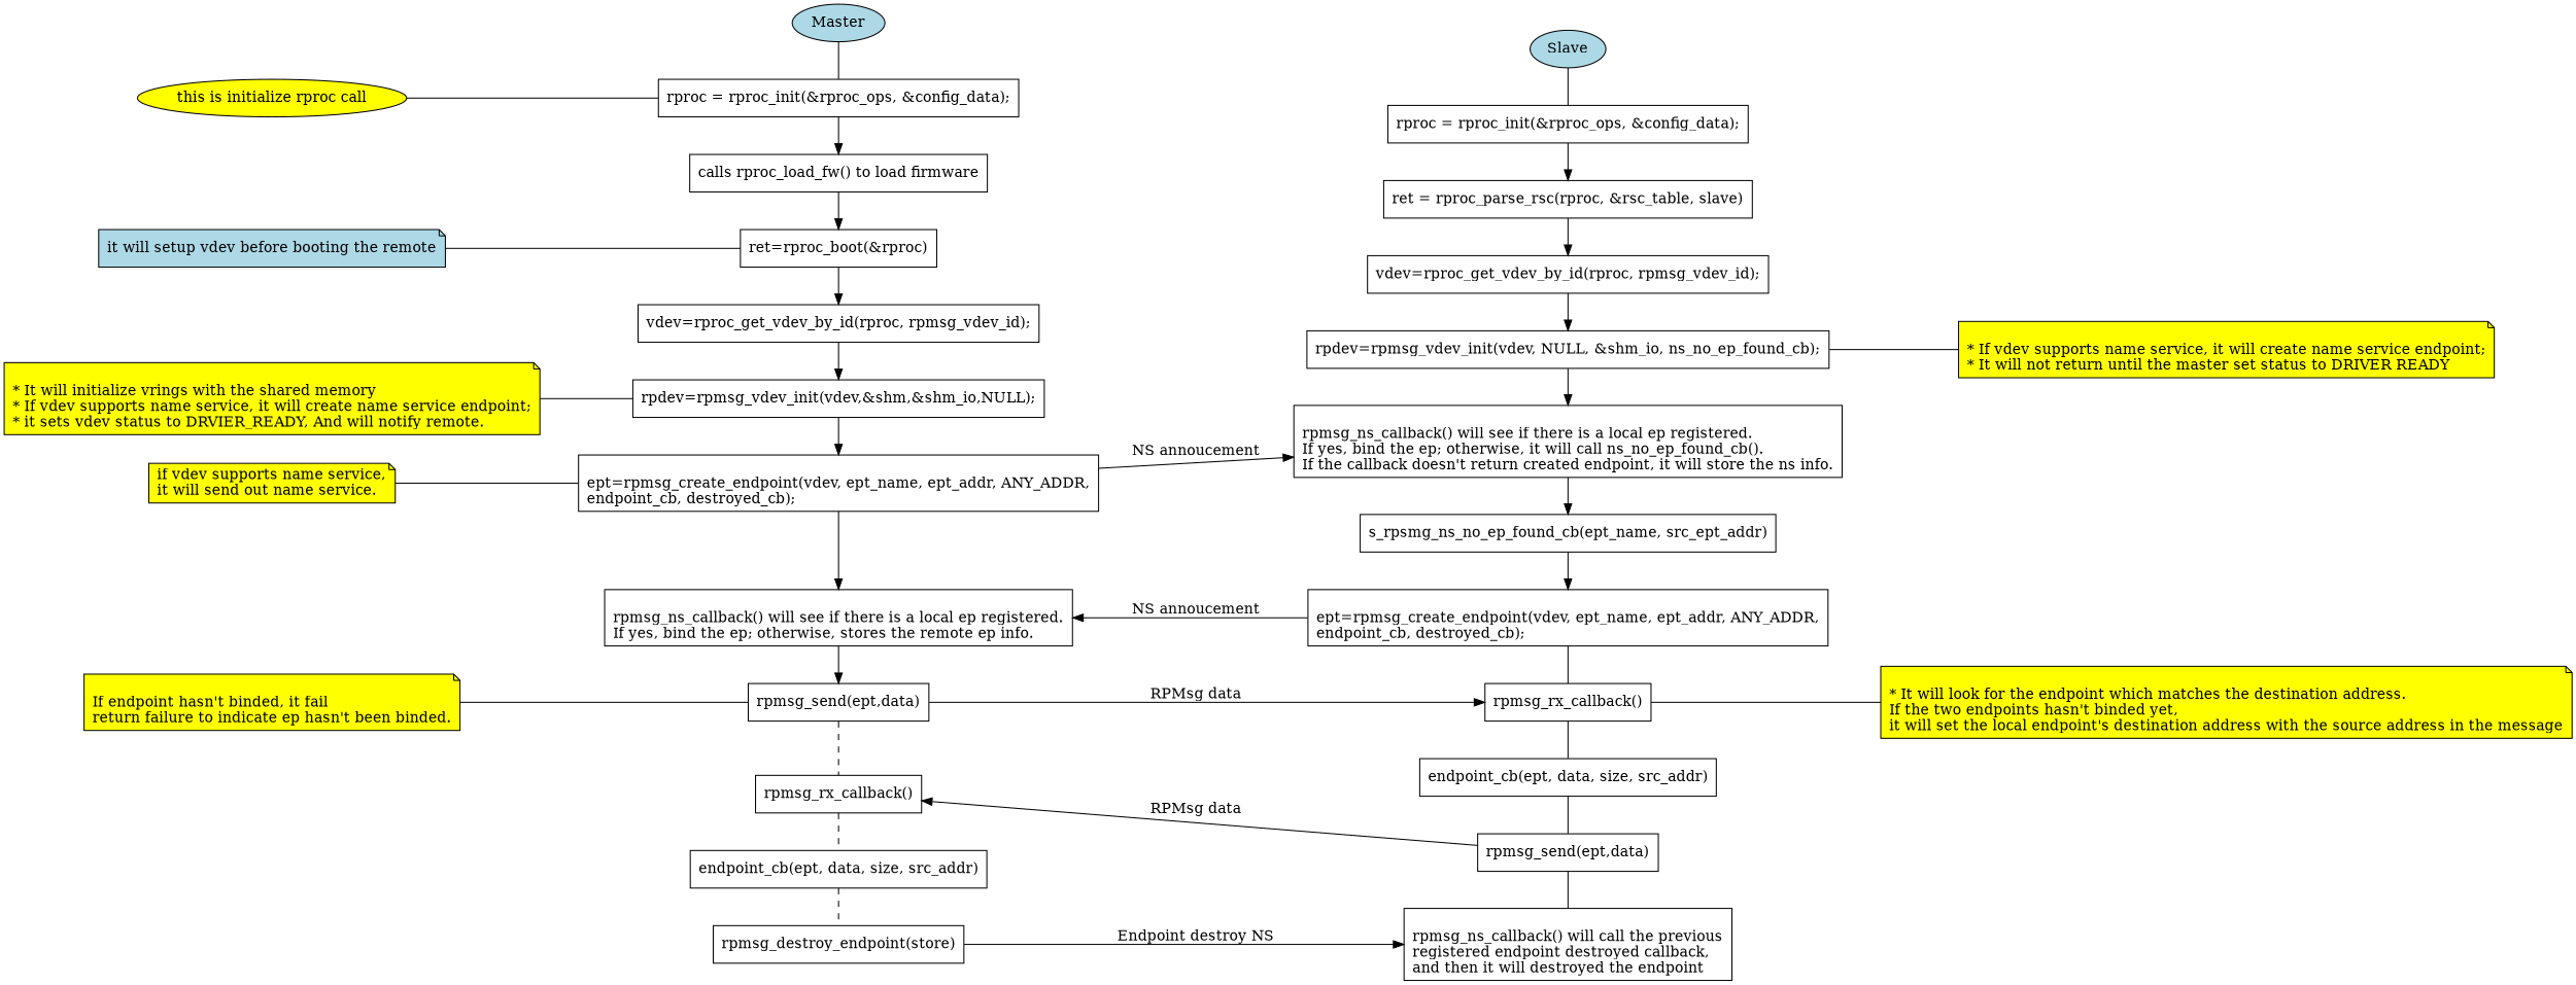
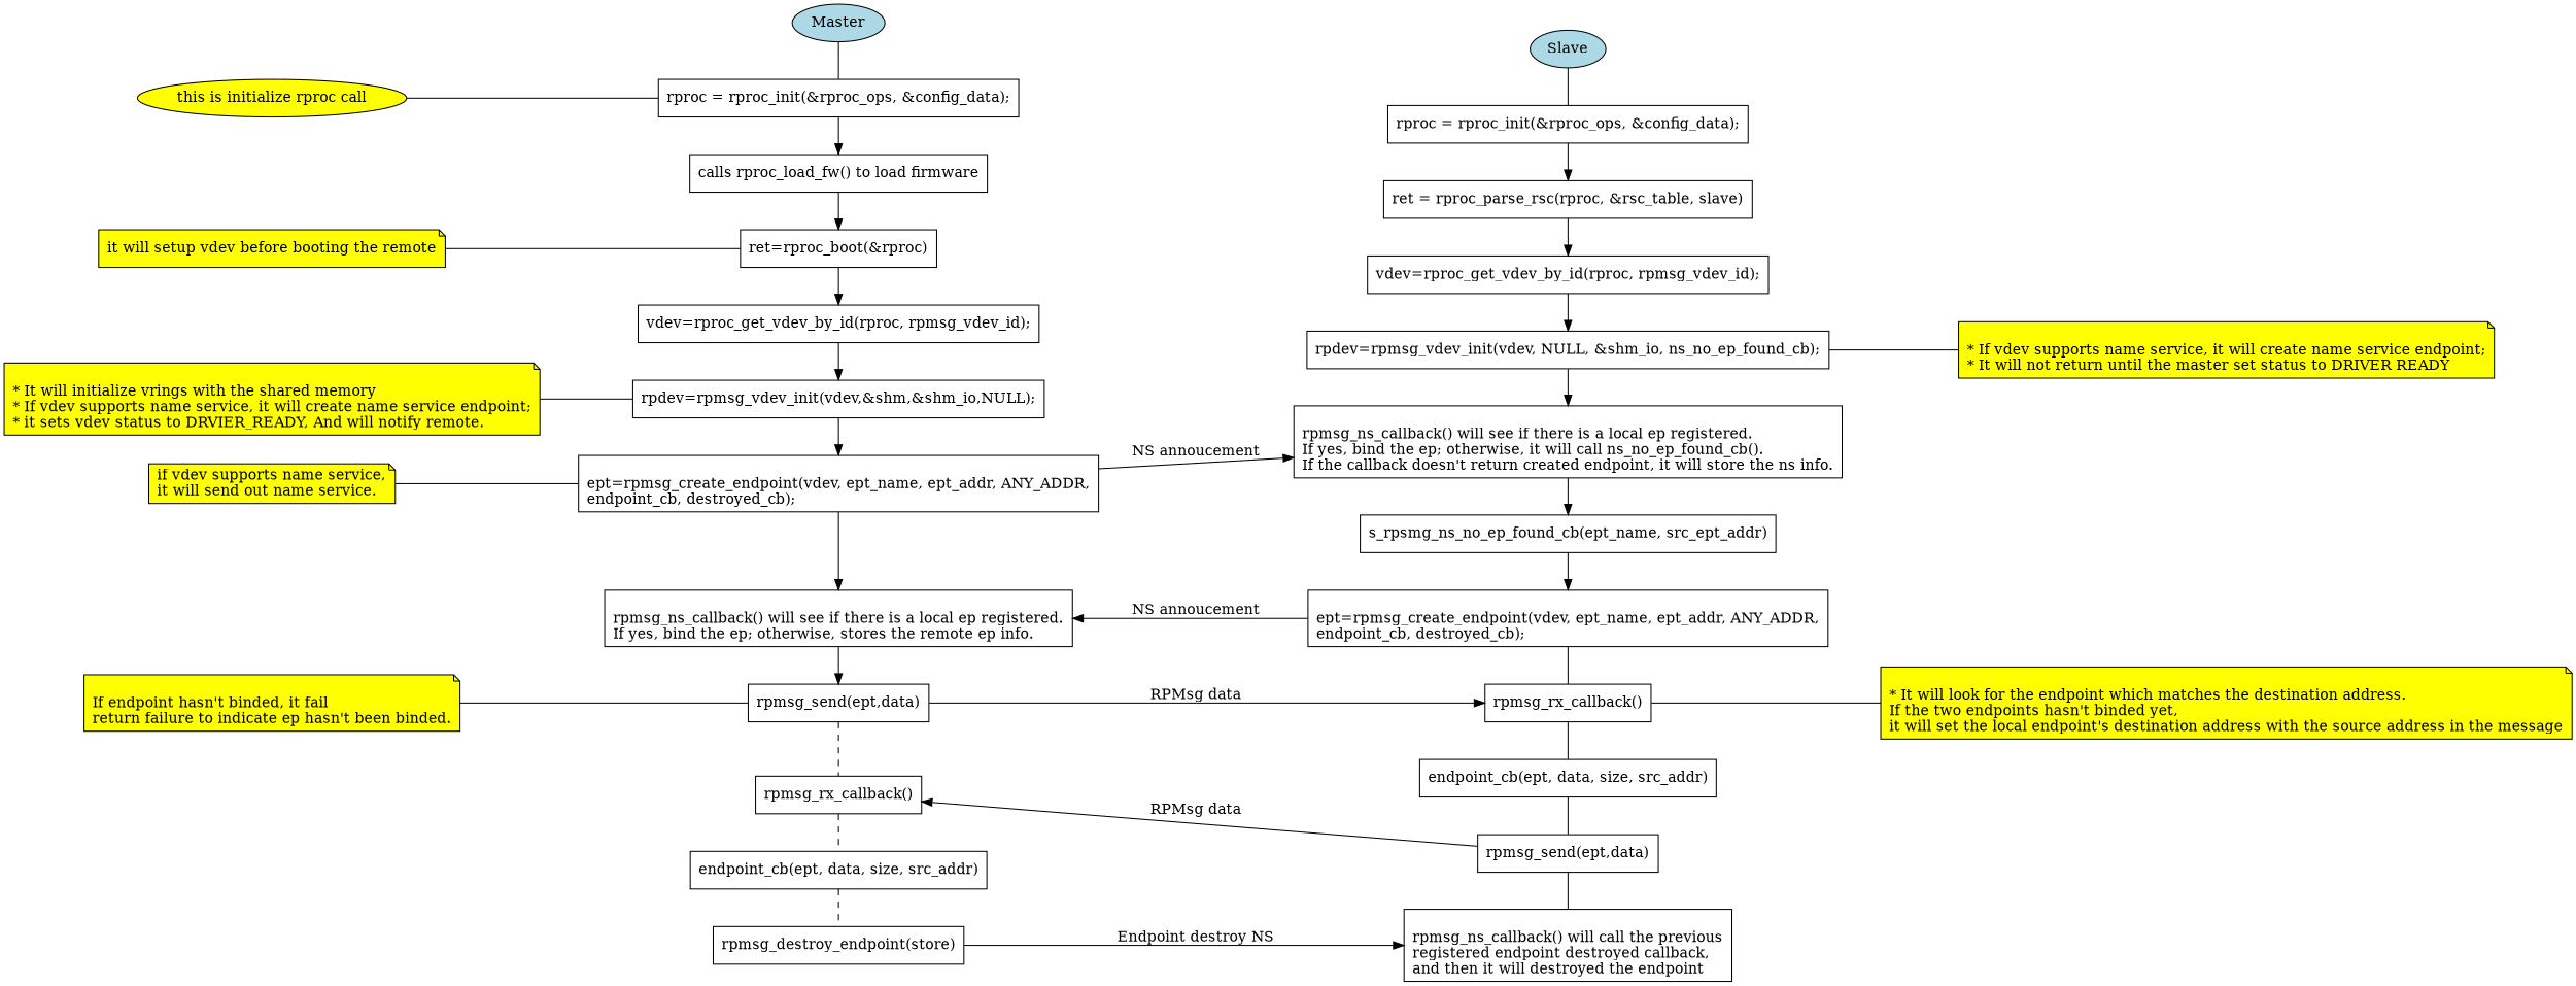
  digraph {
    rankdir=LR
    node [shape=box]
    n1 [fillcolor=lightblue label=Master style=filled shape=""]
    n2 [label="rproc = rproc_init(&rproc_ops, &config_data);"]
    n3 [fillcolor=lightblue label=Slave style=filled shape=""]
    n4 [label="rproc = rproc_init(&rproc_ops, &config_data);"]
    n5 [fillcolor=yellow group=m_comment label="this is initialize rproc call" shape=ellipse style=filled]
-   n6 [fillcolor=lightblue group=m_comment label="it will setup vdev before booting the remote" shape=note style=filled]
+   n6 [fillcolor=yellow group=m_comment label="it will setup vdev before booting the remote" shape=note style=filled]
    n7 [fillcolor=yellow group=m_comment label="\l* It will initialize vrings with the shared memory\l* If vdev supports name service, it will create name service endpoint;\l* it sets vdev status to DRVIER_READY, And will notify remote.\l" shape=note style=filled]
    n8 [fillcolor=yellow group=m_comment label="\if vdev supports name service,\lit will send out name service.\l" shape=note style=filled]
    n9 [fillcolor=yellow group=m_comment label="\lIf endpoint hasn't binded, it fail\lreturn failure to indicate ep hasn't been binded.\l" shape=note style=filled]
    n10 [label="calls rproc_load_fw() to load firmware"]
    n11 [label="ret=rproc_boot(&rproc)"]
    n12 [label="vdev=rproc_get_vdev_by_id(rproc, rpmsg_vdev_id);"]
    n13 [label="rpdev=rpmsg_vdev_init(vdev,&shm,&shm_io,NULL);"]
    n14 [label="\lept=rpmsg_create_endpoint(vdev, ept_name, ept_addr, ANY_ADDR,\lendpoint_cb, destroyed_cb);\l"]
    n15 [label="\lrpmsg_ns_callback() will see if there is a local ep registered.\lIf yes, bind the ep; otherwise, stores the remote ep info.\l"]
    n16 [label="rpmsg_send(ept,data)"]
    n17 [label="rpmsg_rx_callback()"]
    n18 [label="endpoint_cb(ept, data, size, src_addr)"]
    n19 [label="rpmsg_destroy_endpoint(store)"]
    n20 [label="ret = rproc_parse_rsc(rproc, &rsc_table, slave)"]
    n21 [label="vdev=rproc_get_vdev_by_id(rproc, rpmsg_vdev_id);"]
    n22 [label="rpdev=rpmsg_vdev_init(vdev, NULL, &shm_io, ns_no_ep_found_cb);"]
    n23 [label="\lrpmsg_ns_callback() will see if there is a local ep registered.\lIf yes, bind the ep; otherwise, it will call ns_no_ep_found_cb().\lIf the callback doesn't return created endpoint, it will store the ns info."]
    n24 [label="s_rpsmg_ns_no_ep_found_cb(ept_name, src_ept_addr)"]
    n25 [label="\lept=rpmsg_create_endpoint(vdev, ept_name, ept_addr, ANY_ADDR,\lendpoint_cb, destroyed_cb);\l"]
    n26 [label="rpmsg_rx_callback()"]
    n27 [label="rpmsg_send(ept,data)"]
    n28 [label="\lrpmsg_ns_callback() will call the previous\lregistered endpoint destroyed callback,\land then it will destroyed the endpoint\l"]
    n29 [label="endpoint_cb(ept, data, size, src_addr)"]
    n30 [fillcolor=yellow group=s_comment label="\l* If vdev supports name service, it will create name service endpoint;\l* It will not return until the master set status to DRIVER READY\l" shape=note style=filled]
    n31 [fillcolor=yellow group=s_comment label="\l* It will look for the endpoint which matches the destination address.\lIf the two endpoints hasn't binded yet,\lit will set the local endpoint's destination address with the source address in the message\l" shape=note style=filled]
    subgraph sub_1 {
      rank=same
      n1
      n2
    }
    subgraph sub_2 {
      rank=same
      n3
      n4
    }
    subgraph sub_3 {
      rank=same
      n5
      n6
      n7
      n8
      n9
    }
    subgraph sub_4 {
      n1
      n3
    }
    subgraph sub_5 {
      rank=same
      n2
      n10
      n11
      n12
      n13
      n14
      n15
      n16
      n17
      n18
      n19
    }
    subgraph sub_6 {
      rank=same
      n4
      n20
      n21
      n22
      n23
      n24
      n25
      n26
      n27
      n28
      n29
    }
    subgraph sub_7 {
      rank=same
      n30
      n31
    }
    n1 -> n2 [dir=none]
    n2 -> n10
    n3 -> n4 [dir=none]
    n4 -> n20
    n5 -> n2 [dir=none]
    n6 -> n11 [dir=none]
    n7 -> n13 [dir=none]
    n8 -> n14 [dir=none]
    n9 -> n16 [dir=none]
    n10 -> n11
    n11 -> n12
    n12 -> n13
    n13 -> n14
    n14 -> n15
    n14 -> n23 [label="NS annoucement"]
    n15 -> n16
    n16 -> n17 [dir=none style=dashed]
    n16 -> n26 [label="RPMsg data"]
    n17 -> n18 [dir=none style=dashed]
    n18 -> n19 [dir=none style=dashed]
    n19 -> n28 [label="Endpoint destroy NS"]
    n20 -> n21
    n21 -> n22
    n22 -> n23
    n22 -> n30 [dir=none]
    n23 -> n24
    n24 -> n25
    n25 -> n15 [label="NS annoucement"]
    n25 -> n26 [dir=none style=dash]
    n26 -> n29 [dir=none style=dash]
    n26 -> n31 [dir=none]
    n27 -> n17 [label="RPMsg data"]
    n27 -> n28 [dir=none style=dash]
    n29 -> n27 [dir=none style=dash]
  }
